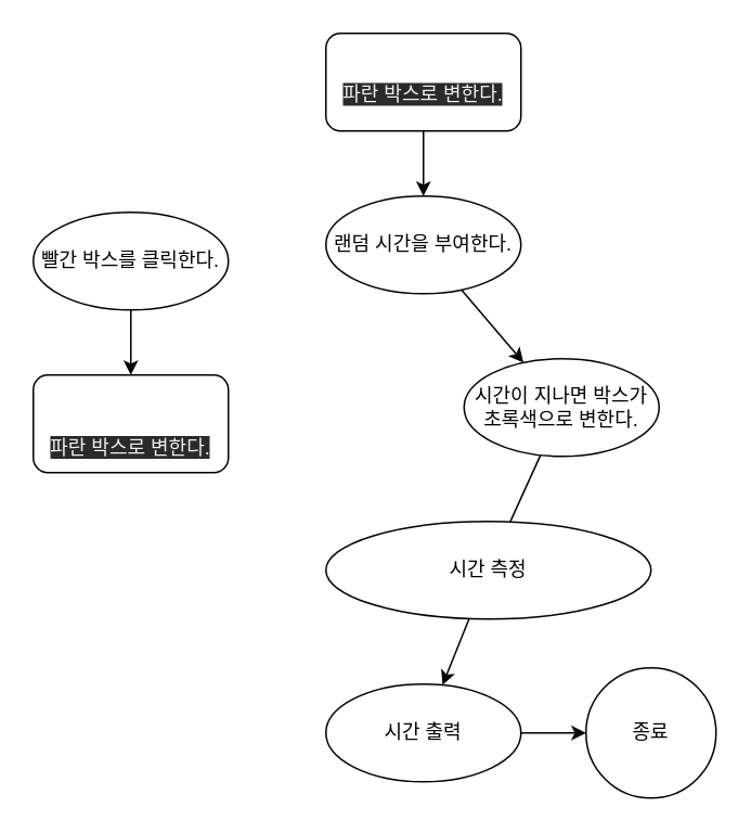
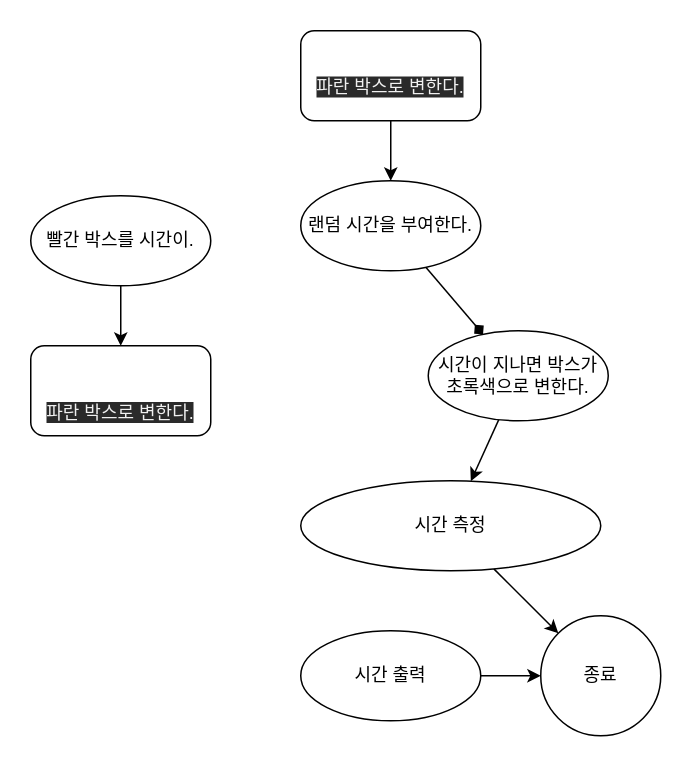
  <mxCell id="0" />
  <mxCell id="1" parent="0" />
  <mxCell id="2" value="" style="edgeStyle=none;html=1;" parent="1" source="3" edge="1"><mxGeometry relative="1" as="geometry"><mxPoint x="80" y="230" as="targetPoint" /></mxGeometry></mxCell>
- <mxCell id="3" value="빨간 박스를 클릭한다." style="ellipse;whiteSpace=wrap;html=1;" parent="1" vertex="1"><mxGeometry x="20" y="130" width="120" height="60" as="geometry" /></mxCell>
+ <mxCell id="3" value="빨간 박스를 시간이." style="ellipse;whiteSpace=wrap;html=1;" parent="1" vertex="1"><mxGeometry x="20" y="130" width="120" height="60" as="geometry" /></mxCell>
  <mxCell id="4" value="" style="edgeStyle=none;html=1;" parent="1" target="6" edge="1"><mxGeometry relative="1" as="geometry"><mxPoint x="260" y="80" as="sourcePoint" /></mxGeometry></mxCell>
- <mxCell id="5" value="" style="edgeStyle=none;html=1;" parent="1" source="6" target="8" edge="1"><mxGeometry relative="1" as="geometry" /></mxCell>
+ <mxCell id="5" value="" style="edgeStyle=none;html=1;endArrow=diamond;" parent="1" source="6" target="8" edge="1"><mxGeometry relative="1" as="geometry" /></mxCell>
  <mxCell id="6" value="랜덤 시간을 부여한다." style="ellipse;whiteSpace=wrap;html=1;" parent="1" vertex="1"><mxGeometry x="200" y="120" width="120" height="60" as="geometry" /></mxCell>
- <mxCell id="7" value="" style="edgeStyle=none;html=1;endArrow=none;" parent="1" source="8" target="10" edge="1"><mxGeometry relative="1" as="geometry" /></mxCell>
+ <mxCell id="7" value="" style="edgeStyle=none;html=1;" parent="1" source="8" target="10" edge="1"><mxGeometry relative="1" as="geometry" /></mxCell>
  <mxCell id="8" value="시간이 지나면 박스가 초록색으로 변한다." style="ellipse;whiteSpace=wrap;html=1;" parent="1" vertex="1"><mxGeometry x="285" y="220" width="120" height="60" as="geometry" /></mxCell>
- <mxCell id="9" value="" style="edgeStyle=none;html=1;" parent="1" source="10" target="12" edge="1"><mxGeometry relative="1" as="geometry" /></mxCell>
+ <mxCell id="9" value="" style="edgeStyle=none;html=1;" parent="1" source="10" target="13" edge="1"><mxGeometry relative="1" as="geometry" /></mxCell>
  <mxCell id="10" value="시간 측정" style="ellipse;whiteSpace=wrap;html=1;" parent="1" vertex="1"><mxGeometry x="200" y="320" width="200" height="60" as="geometry" /></mxCell>
  <mxCell id="11" value="" style="edgeStyle=none;html=1;" parent="1" source="12" target="13" edge="1"><mxGeometry relative="1" as="geometry" /></mxCell>
  <mxCell id="12" value="시간 출력" style="ellipse;whiteSpace=wrap;html=1;" parent="1" vertex="1"><mxGeometry x="200" y="420" width="120" height="60" as="geometry" /></mxCell>
  <mxCell id="13" value="종료" style="ellipse;whiteSpace=wrap;html=1;aspect=fixed;" parent="1" vertex="1"><mxGeometry x="360" y="410" width="80" height="80" as="geometry" /></mxCell>
  <mxCell id="14" value="&lt;br&gt;&lt;br&gt;&lt;span style=&quot;color: rgb(240 , 240 , 240) ; font-family: &amp;#34;helvetica&amp;#34; ; font-size: 12px ; font-style: normal ; font-weight: 400 ; letter-spacing: normal ; text-align: center ; text-indent: 0px ; text-transform: none ; word-spacing: 0px ; background-color: rgb(42 , 42 , 42) ; display: inline ; float: none&quot;&gt;파란 박스로 변한다.&lt;/span&gt;&lt;br&gt;" style="rounded=1;whiteSpace=wrap;html=1;" parent="1" vertex="1"><mxGeometry x="20" y="230" width="120" height="60" as="geometry" /></mxCell>
  <mxCell id="15" value="&lt;br&gt;&lt;span style=&quot;color: rgb(240 , 240 , 240) ; font-family: &amp;#34;helvetica&amp;#34; ; font-size: 12px ; font-style: normal ; font-weight: 400 ; letter-spacing: normal ; text-align: center ; text-indent: 0px ; text-transform: none ; word-spacing: 0px ; background-color: rgb(42 , 42 , 42) ; display: inline ; float: none&quot;&gt;파란 박스로 변한다.&lt;/span&gt;" style="rounded=1;whiteSpace=wrap;html=1;" parent="1" vertex="1"><mxGeometry x="200" y="20" width="120" height="60" as="geometry" /></mxCell>
